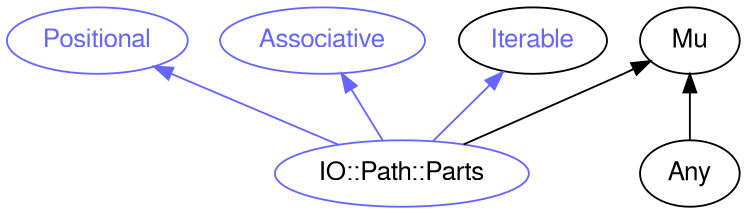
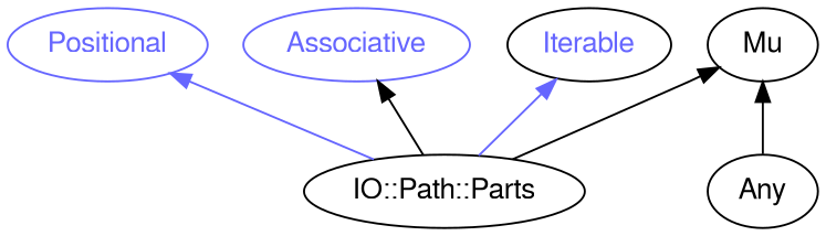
  digraph {
    bgcolor="#FFFFFF"
    rankdir=BT
    splines=polyline
    node [color="#000000" fontcolor="#6666FF" fontname=FreeSans]
    edge [color="#6666FF"]
    Positional [color="#6666FF"]
-   "IO::Path::Parts" [color="#6666FF" fontcolor="#000000"]
+   "IO::Path::Parts" [fontcolor="#000000"]
    Associative [color="#6666FF"]
    Iterable
    Mu [fontcolor="#000000"]
    Any [fontcolor="#000000"]
    "IO::Path::Parts" -> Positional
-   "IO::Path::Parts" -> Associative
+   "IO::Path::Parts" -> Associative [color="#000000"]
    "IO::Path::Parts" -> Iterable
    "IO::Path::Parts" -> Mu [color="#000000"]
    Any -> Mu [color="#000000"]
  }
